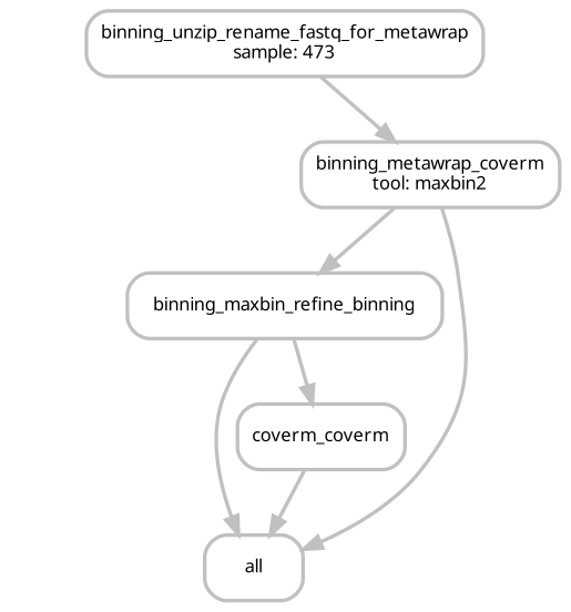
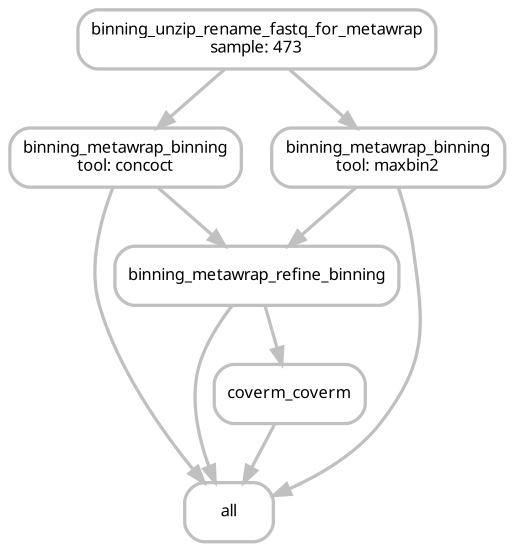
  digraph {
    bgcolor=white
    node [color=grey fontname=sans fontsize=10 penwidth=2 shape=box style=rounded]
    edge [color=grey penwidth=2]
    n1 [label=all]
-   n3 [label=binning_maxbin_refine_binning]
+   n2 [label="binning_metawrap_binning\ntool: concoct"]
+   n3 [label=binning_metawrap_refine_binning]
    n4 [label=coverm_coverm]
    n5 [label="binning_unzip_rename_fastq_for_metawrap\nsample: 473"]
-   n6 [label="binning_metawrap_coverm\ntool: maxbin2"]
+   n6 [label="binning_metawrap_binning\ntool: maxbin2"]
+   n2 -> n1
+   n2 -> n3
    n3 -> n1
    n3 -> n4
    n4 -> n1
+   n5 -> n2
    n5 -> n6
    n6 -> n1
    n6 -> n3
  }
